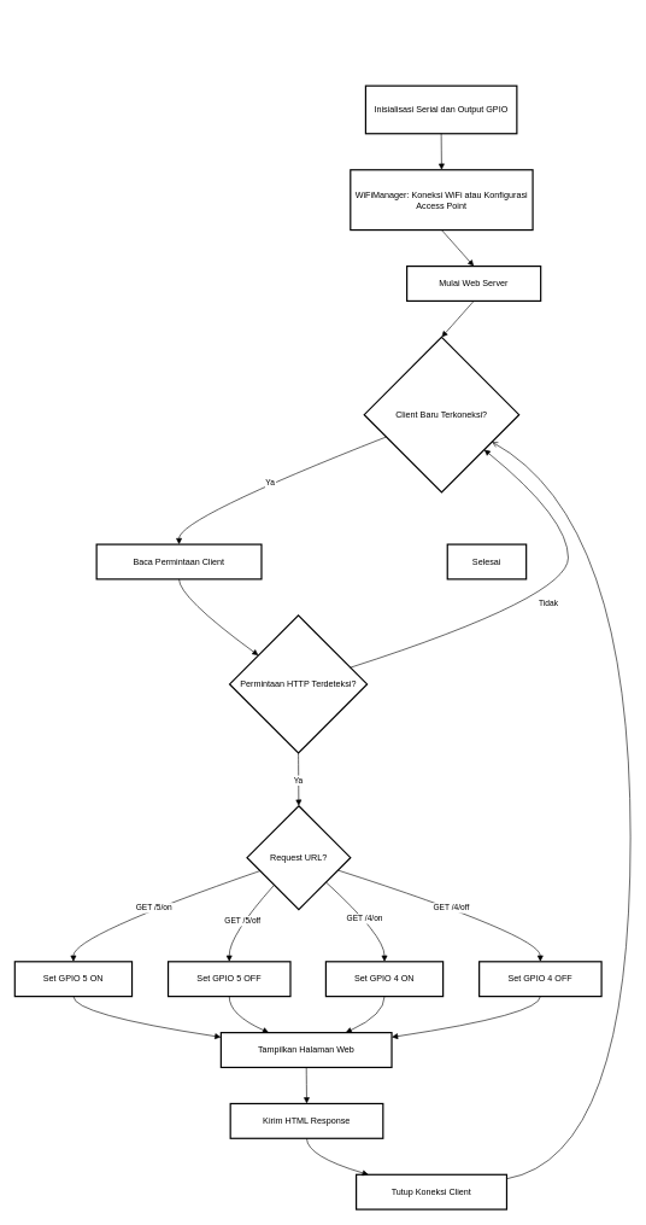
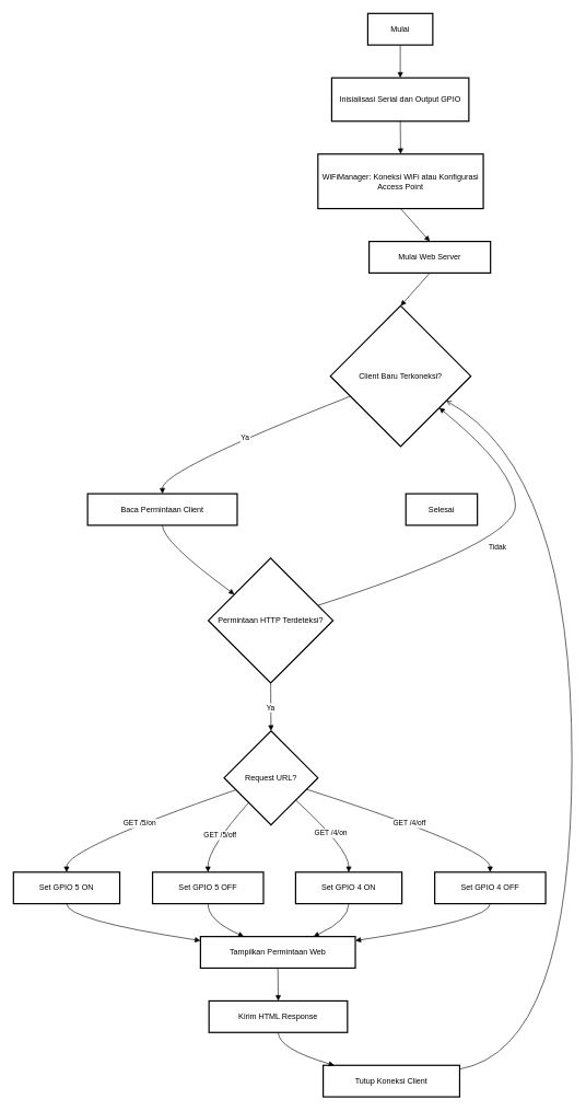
  <mxCell id="0" />
  <mxCell id="1" parent="0" />
+ <mxCell id="2" value="Mulai" style="whiteSpace=wrap;strokeWidth=2;" vertex="1" parent="1"><mxGeometry x="560" y="20" width="99" height="48" as="geometry" /></mxCell>
  <mxCell id="3" value="Inisialisasi Serial dan Output GPIO" style="whiteSpace=wrap;strokeWidth=2;" vertex="1" parent="1"><mxGeometry x="505" y="118" width="209" height="66" as="geometry" /></mxCell>
  <mxCell id="4" value="WiFiManager: Koneksi WiFi atau Konfigurasi Access Point" style="whiteSpace=wrap;strokeWidth=2;" vertex="1" parent="1"><mxGeometry x="484" y="234" width="252" height="83" as="geometry" /></mxCell>
  <mxCell id="5" value="Mulai Web Server" style="whiteSpace=wrap;strokeWidth=2;" vertex="1" parent="1"><mxGeometry x="562" y="367" width="185" height="48" as="geometry" /></mxCell>
  <mxCell id="6" value="Client Baru Terkoneksi?" style="rhombus;strokeWidth=2;whiteSpace=wrap;" vertex="1" parent="1"><mxGeometry x="503" y="465" width="214" height="214" as="geometry" /></mxCell>
  <mxCell id="7" value="Baca Permintaan Client" style="whiteSpace=wrap;strokeWidth=2;" vertex="1" parent="1"><mxGeometry x="133" y="751" width="228" height="48" as="geometry" /></mxCell>
  <mxCell id="8" value="Permintaan HTTP Terdeteksi?" style="rhombus;strokeWidth=2;whiteSpace=wrap;" vertex="1" parent="1"><mxGeometry x="317" y="849" width="190" height="190" as="geometry" /></mxCell>
  <mxCell id="9" value="Request URL?" style="rhombus;strokeWidth=2;whiteSpace=wrap;" vertex="1" parent="1"><mxGeometry x="341" y="1112" width="143" height="143" as="geometry" /></mxCell>
  <mxCell id="10" value="Set GPIO 5 ON" style="whiteSpace=wrap;strokeWidth=2;" vertex="1" parent="1"><mxGeometry x="20" y="1327" width="162" height="48" as="geometry" /></mxCell>
  <mxCell id="11" value="Set GPIO 5 OFF" style="whiteSpace=wrap;strokeWidth=2;" vertex="1" parent="1"><mxGeometry x="232" y="1327" width="169" height="48" as="geometry" /></mxCell>
  <mxCell id="12" value="Set GPIO 4 ON" style="whiteSpace=wrap;strokeWidth=2;" vertex="1" parent="1"><mxGeometry x="450" y="1327" width="162" height="48" as="geometry" /></mxCell>
  <mxCell id="13" value="Set GPIO 4 OFF" style="whiteSpace=wrap;strokeWidth=2;" vertex="1" parent="1"><mxGeometry x="662" y="1327" width="169" height="48" as="geometry" /></mxCell>
- <mxCell id="14" value="Tampilkan Halaman Web" style="whiteSpace=wrap;strokeWidth=2;" vertex="1" parent="1"><mxGeometry x="305" y="1425" width="236" height="48" as="geometry" /></mxCell>
+ <mxCell id="14" value="Tampilkan Permintaan Web" style="whiteSpace=wrap;strokeWidth=2;" vertex="1" parent="1"><mxGeometry x="305" y="1425" width="236" height="48" as="geometry" /></mxCell>
  <mxCell id="15" value="Kirim HTML Response" style="whiteSpace=wrap;strokeWidth=2;" vertex="1" parent="1"><mxGeometry x="318" y="1523" width="211" height="48" as="geometry" /></mxCell>
  <mxCell id="16" value="Tutup Koneksi Client" style="whiteSpace=wrap;strokeWidth=2;" vertex="1" parent="1"><mxGeometry x="492" y="1621" width="208" height="48" as="geometry" /></mxCell>
  <mxCell id="17" value="Selesai" style="whiteSpace=wrap;strokeWidth=2;" vertex="1" parent="1"><mxGeometry x="618" y="751" width="109" height="48" as="geometry" /></mxCell>
+ <mxCell id="18" value="" style="curved=1;startArrow=none;endArrow=block;exitX=0.5;exitY=1;entryX=0.5;entryY=0;rounded=0;" edge="1" parent="1" source="2" target="3"><mxGeometry relative="1" as="geometry"><Array as="points" /></mxGeometry></mxCell>
  <mxCell id="19" value="" style="curved=1;startArrow=none;endArrow=block;exitX=0.5;exitY=1;entryX=0.5;entryY=0;rounded=0;" edge="1" parent="1" source="3" target="4"><mxGeometry relative="1" as="geometry"><Array as="points" /></mxGeometry></mxCell>
  <mxCell id="20" value="" style="curved=1;startArrow=none;endArrow=block;exitX=0.5;exitY=1;entryX=0.5;entryY=0;rounded=0;" edge="1" parent="1" source="4" target="5"><mxGeometry relative="1" as="geometry"><Array as="points" /></mxGeometry></mxCell>
  <mxCell id="21" value="" style="curved=1;startArrow=none;endArrow=block;exitX=0.5;exitY=1.01;entryX=0.5;entryY=0;rounded=0;" edge="1" parent="1" source="5" target="6"><mxGeometry relative="1" as="geometry"><Array as="points" /></mxGeometry></mxCell>
  <mxCell id="22" value="Ya" style="curved=1;startArrow=none;endArrow=block;exitX=0;exitY=0.7;entryX=0.5;entryY=0.01;rounded=0;" edge="1" parent="1" source="6" target="7"><mxGeometry relative="1" as="geometry"><Array as="points"><mxPoint x="247" y="715" /></Array></mxGeometry></mxCell>
  <mxCell id="23" value="" style="curved=1;startArrow=none;endArrow=block;exitX=0.5;exitY=1.01;entryX=0;entryY=0.14;rounded=0;" edge="1" parent="1" source="7" target="8"><mxGeometry relative="1" as="geometry"><Array as="points"><mxPoint x="247" y="824" /></Array></mxGeometry></mxCell>
  <mxCell id="24" value="Tidak" style="curved=1;startArrow=none;endArrow=block;exitX=1;exitY=0.34;entryX=1;entryY=0.91;rounded=0;" edge="1" parent="1" source="8" target="6"><mxGeometry relative="1" as="geometry"><Array as="points"><mxPoint x="785" y="824" /><mxPoint x="785" y="715" /></Array></mxGeometry></mxCell>
  <mxCell id="25" value="Ya" style="curved=1;startArrow=none;endArrow=block;exitX=0.5;exitY=1;entryX=0.5;entryY=0;rounded=0;" edge="1" parent="1" source="8" target="9"><mxGeometry relative="1" as="geometry"><Array as="points" /></mxGeometry></mxCell>
  <mxCell id="26" value="GET /5/on" style="curved=1;startArrow=none;endArrow=block;exitX=0;exitY=0.67;entryX=0.5;entryY=0;rounded=0;" edge="1" parent="1" source="9" target="10"><mxGeometry relative="1" as="geometry"><Array as="points"><mxPoint x="101" y="1291" /></Array></mxGeometry></mxCell>
  <mxCell id="27" value="GET /5/off" style="curved=1;startArrow=none;endArrow=block;exitX=0.05;exitY=1;entryX=0.5;entryY=0;rounded=0;" edge="1" parent="1" source="9" target="11"><mxGeometry relative="1" as="geometry"><Array as="points"><mxPoint x="316" y="1291" /></Array></mxGeometry></mxCell>
  <mxCell id="28" value="GET /4/on" style="curved=1;startArrow=none;endArrow=block;exitX=1;exitY=0.95;entryX=0.5;entryY=0;rounded=0;" edge="1" parent="1" source="9" target="12"><mxGeometry relative="1" as="geometry"><Array as="points"><mxPoint x="531" y="1291" /></Array></mxGeometry></mxCell>
  <mxCell id="29" value="GET /4/off" style="curved=1;startArrow=none;endArrow=block;exitX=1;exitY=0.66;entryX=0.5;entryY=0;rounded=0;" edge="1" parent="1" source="9" target="13"><mxGeometry relative="1" as="geometry"><Array as="points"><mxPoint x="746" y="1291" /></Array></mxGeometry></mxCell>
  <mxCell id="30" value="" style="curved=1;startArrow=none;endArrow=block;exitX=0.5;exitY=1;entryX=0;entryY=0.13;rounded=0;" edge="1" parent="1" source="10" target="14"><mxGeometry relative="1" as="geometry"><Array as="points"><mxPoint x="101" y="1400" /></Array></mxGeometry></mxCell>
  <mxCell id="31" value="" style="curved=1;startArrow=none;endArrow=block;exitX=0.5;exitY=1;entryX=0.28;entryY=0;rounded=0;" edge="1" parent="1" source="11" target="14"><mxGeometry relative="1" as="geometry"><Array as="points"><mxPoint x="316" y="1400" /></Array></mxGeometry></mxCell>
  <mxCell id="32" value="" style="curved=1;startArrow=none;endArrow=block;exitX=0.5;exitY=1;entryX=0.73;entryY=0;rounded=0;" edge="1" parent="1" source="12" target="14"><mxGeometry relative="1" as="geometry"><Array as="points"><mxPoint x="531" y="1400" /></Array></mxGeometry></mxCell>
  <mxCell id="33" value="" style="curved=1;startArrow=none;endArrow=block;exitX=0.5;exitY=1;entryX=1;entryY=0.13;rounded=0;" edge="1" parent="1" source="13" target="14"><mxGeometry relative="1" as="geometry"><Array as="points"><mxPoint x="746" y="1400" /></Array></mxGeometry></mxCell>
  <mxCell id="34" value="" style="curved=1;startArrow=none;endArrow=block;exitX=0.5;exitY=1.01;entryX=0.5;entryY=0.01;rounded=0;" edge="1" parent="1" source="14" target="15"><mxGeometry relative="1" as="geometry"><Array as="points" /></mxGeometry></mxCell>
  <mxCell id="35" value="" style="curved=1;startArrow=none;endArrow=block;exitX=0.5;exitY=1.01;entryX=0.09;entryY=0.01;rounded=0;" edge="1" parent="1" source="15" target="16"><mxGeometry relative="1" as="geometry"><Array as="points"><mxPoint x="424" y="1596" /></Array></mxGeometry></mxCell>
  <mxCell id="36" value="" style="curved=1;startArrow=none;endArrow=open;exitX=1;exitY=0.12;entryX=1;entryY=0.77;rounded=0;" edge="1" parent="1" source="16" target="6"><mxGeometry relative="1" as="geometry"><Array as="points"><mxPoint x="871" y="1596" /><mxPoint x="871" y="715" /></Array></mxGeometry></mxCell>
